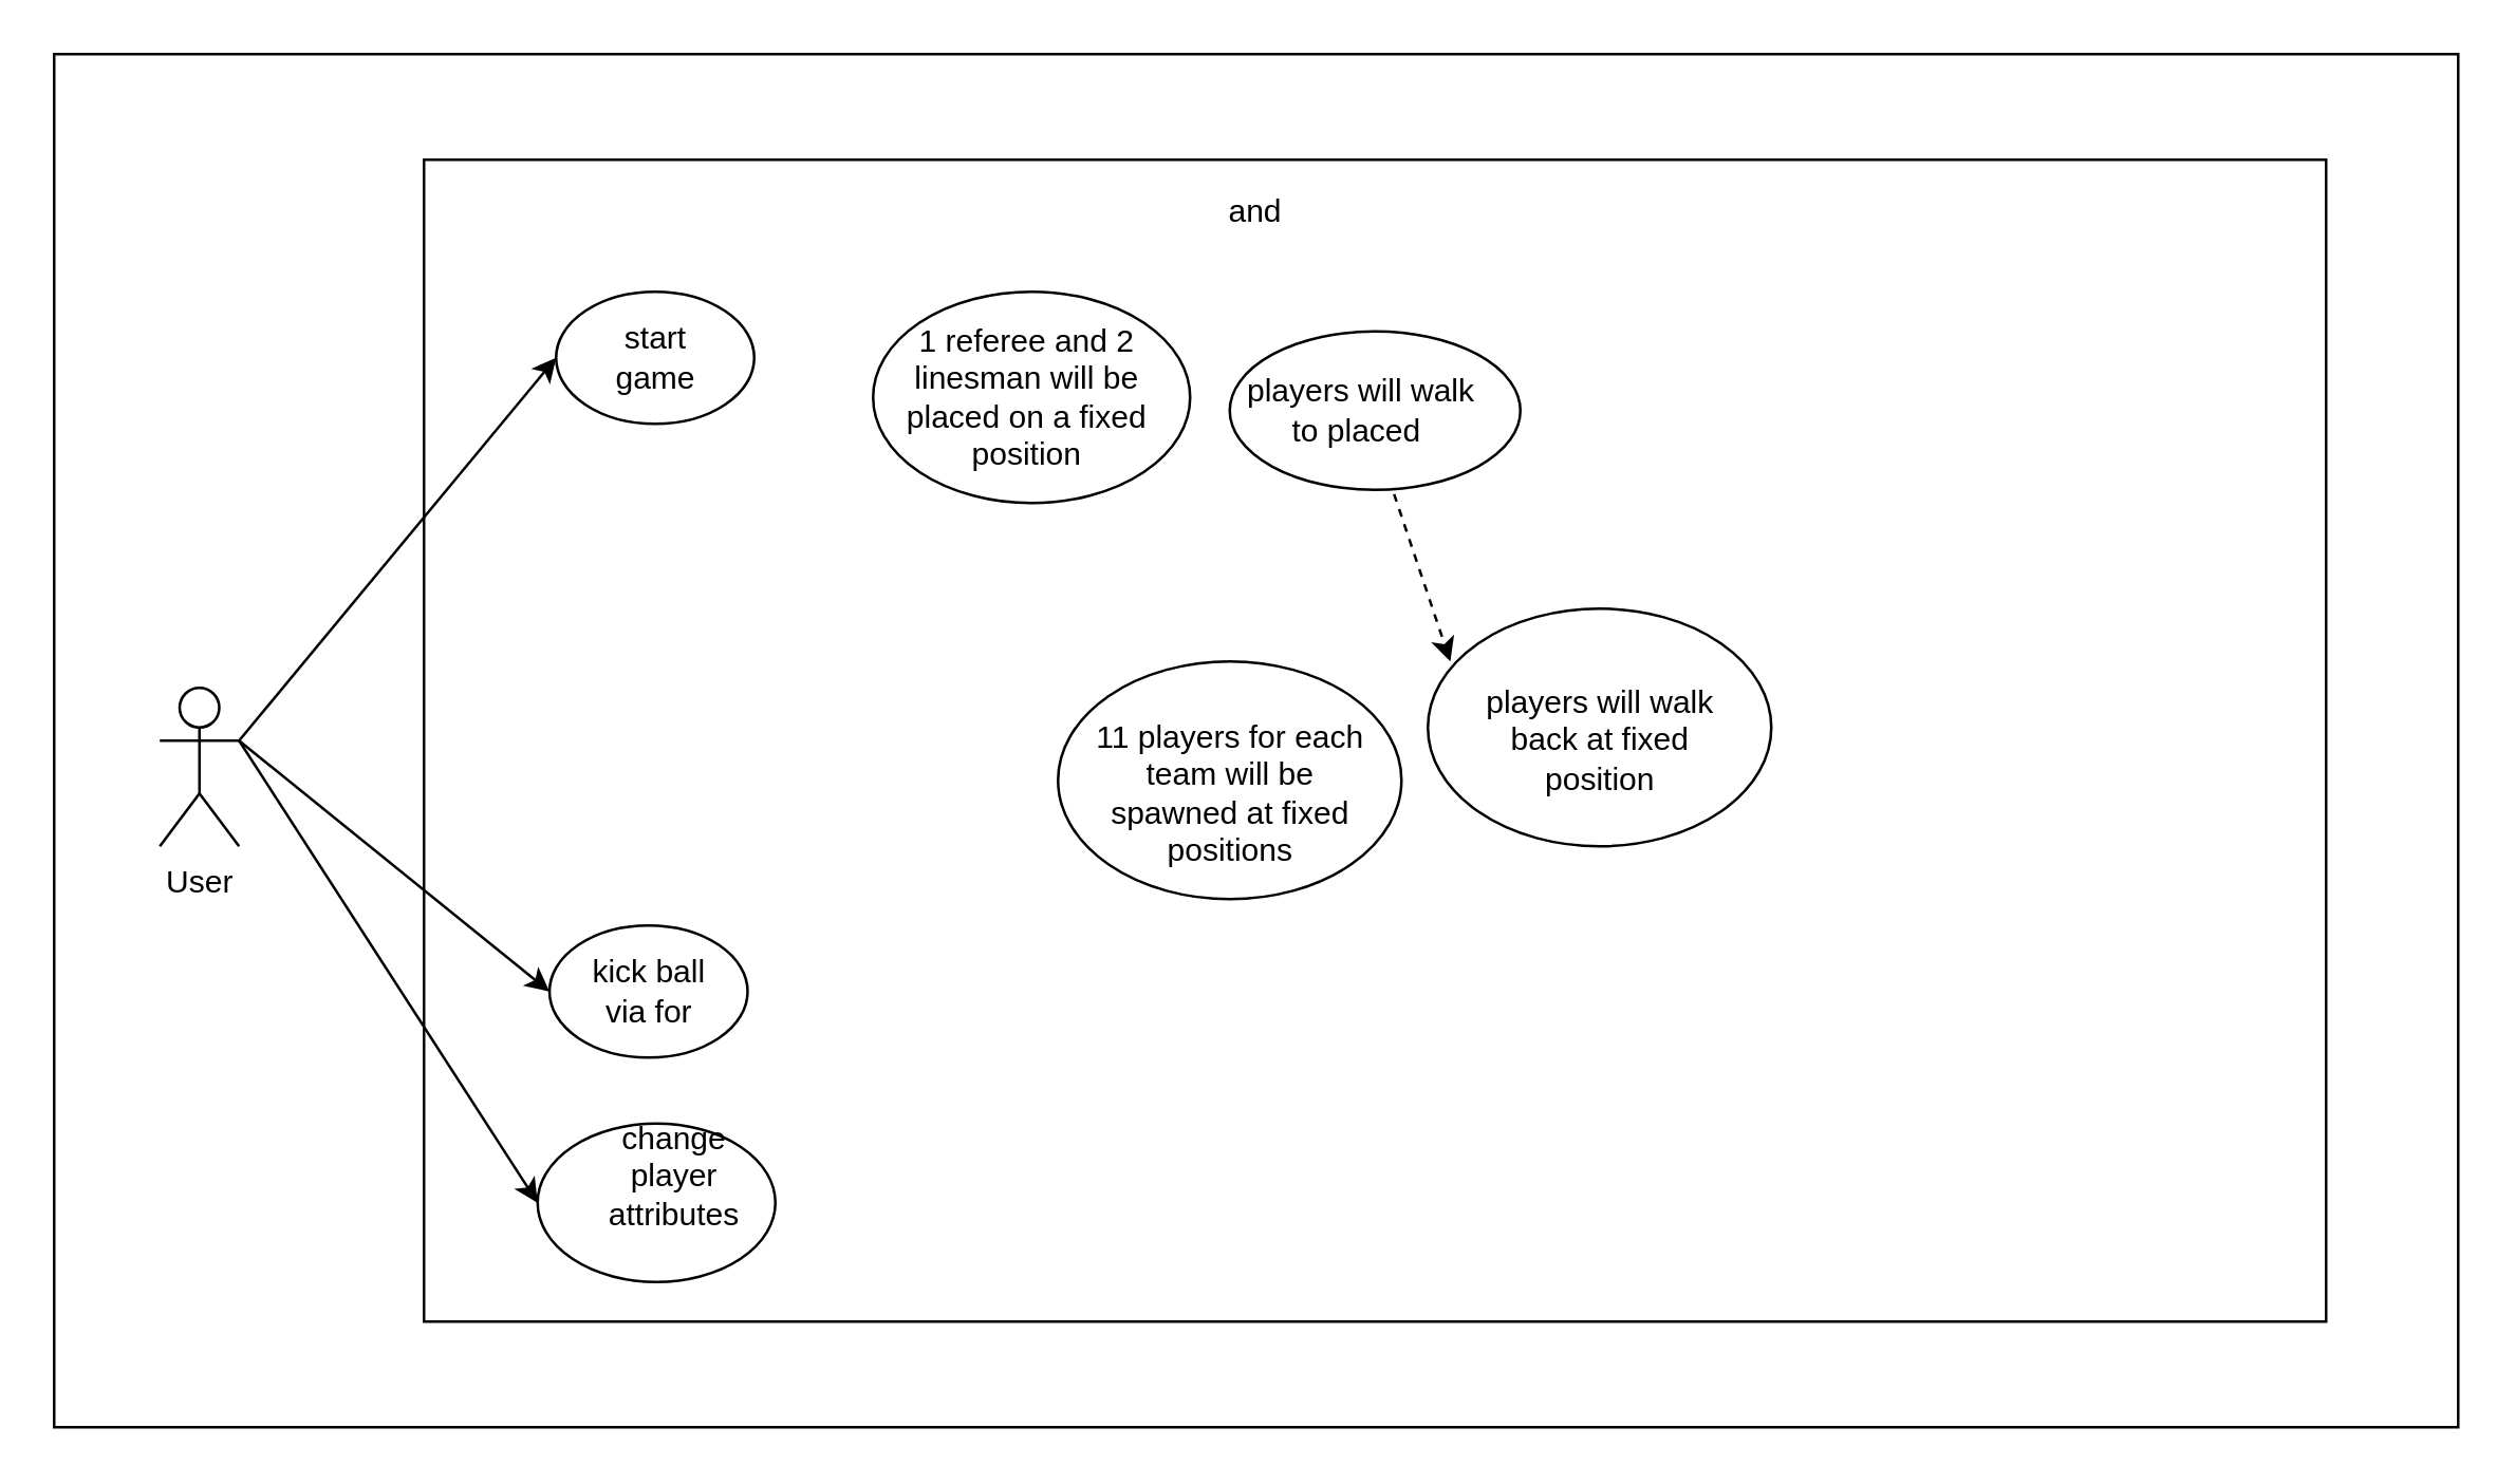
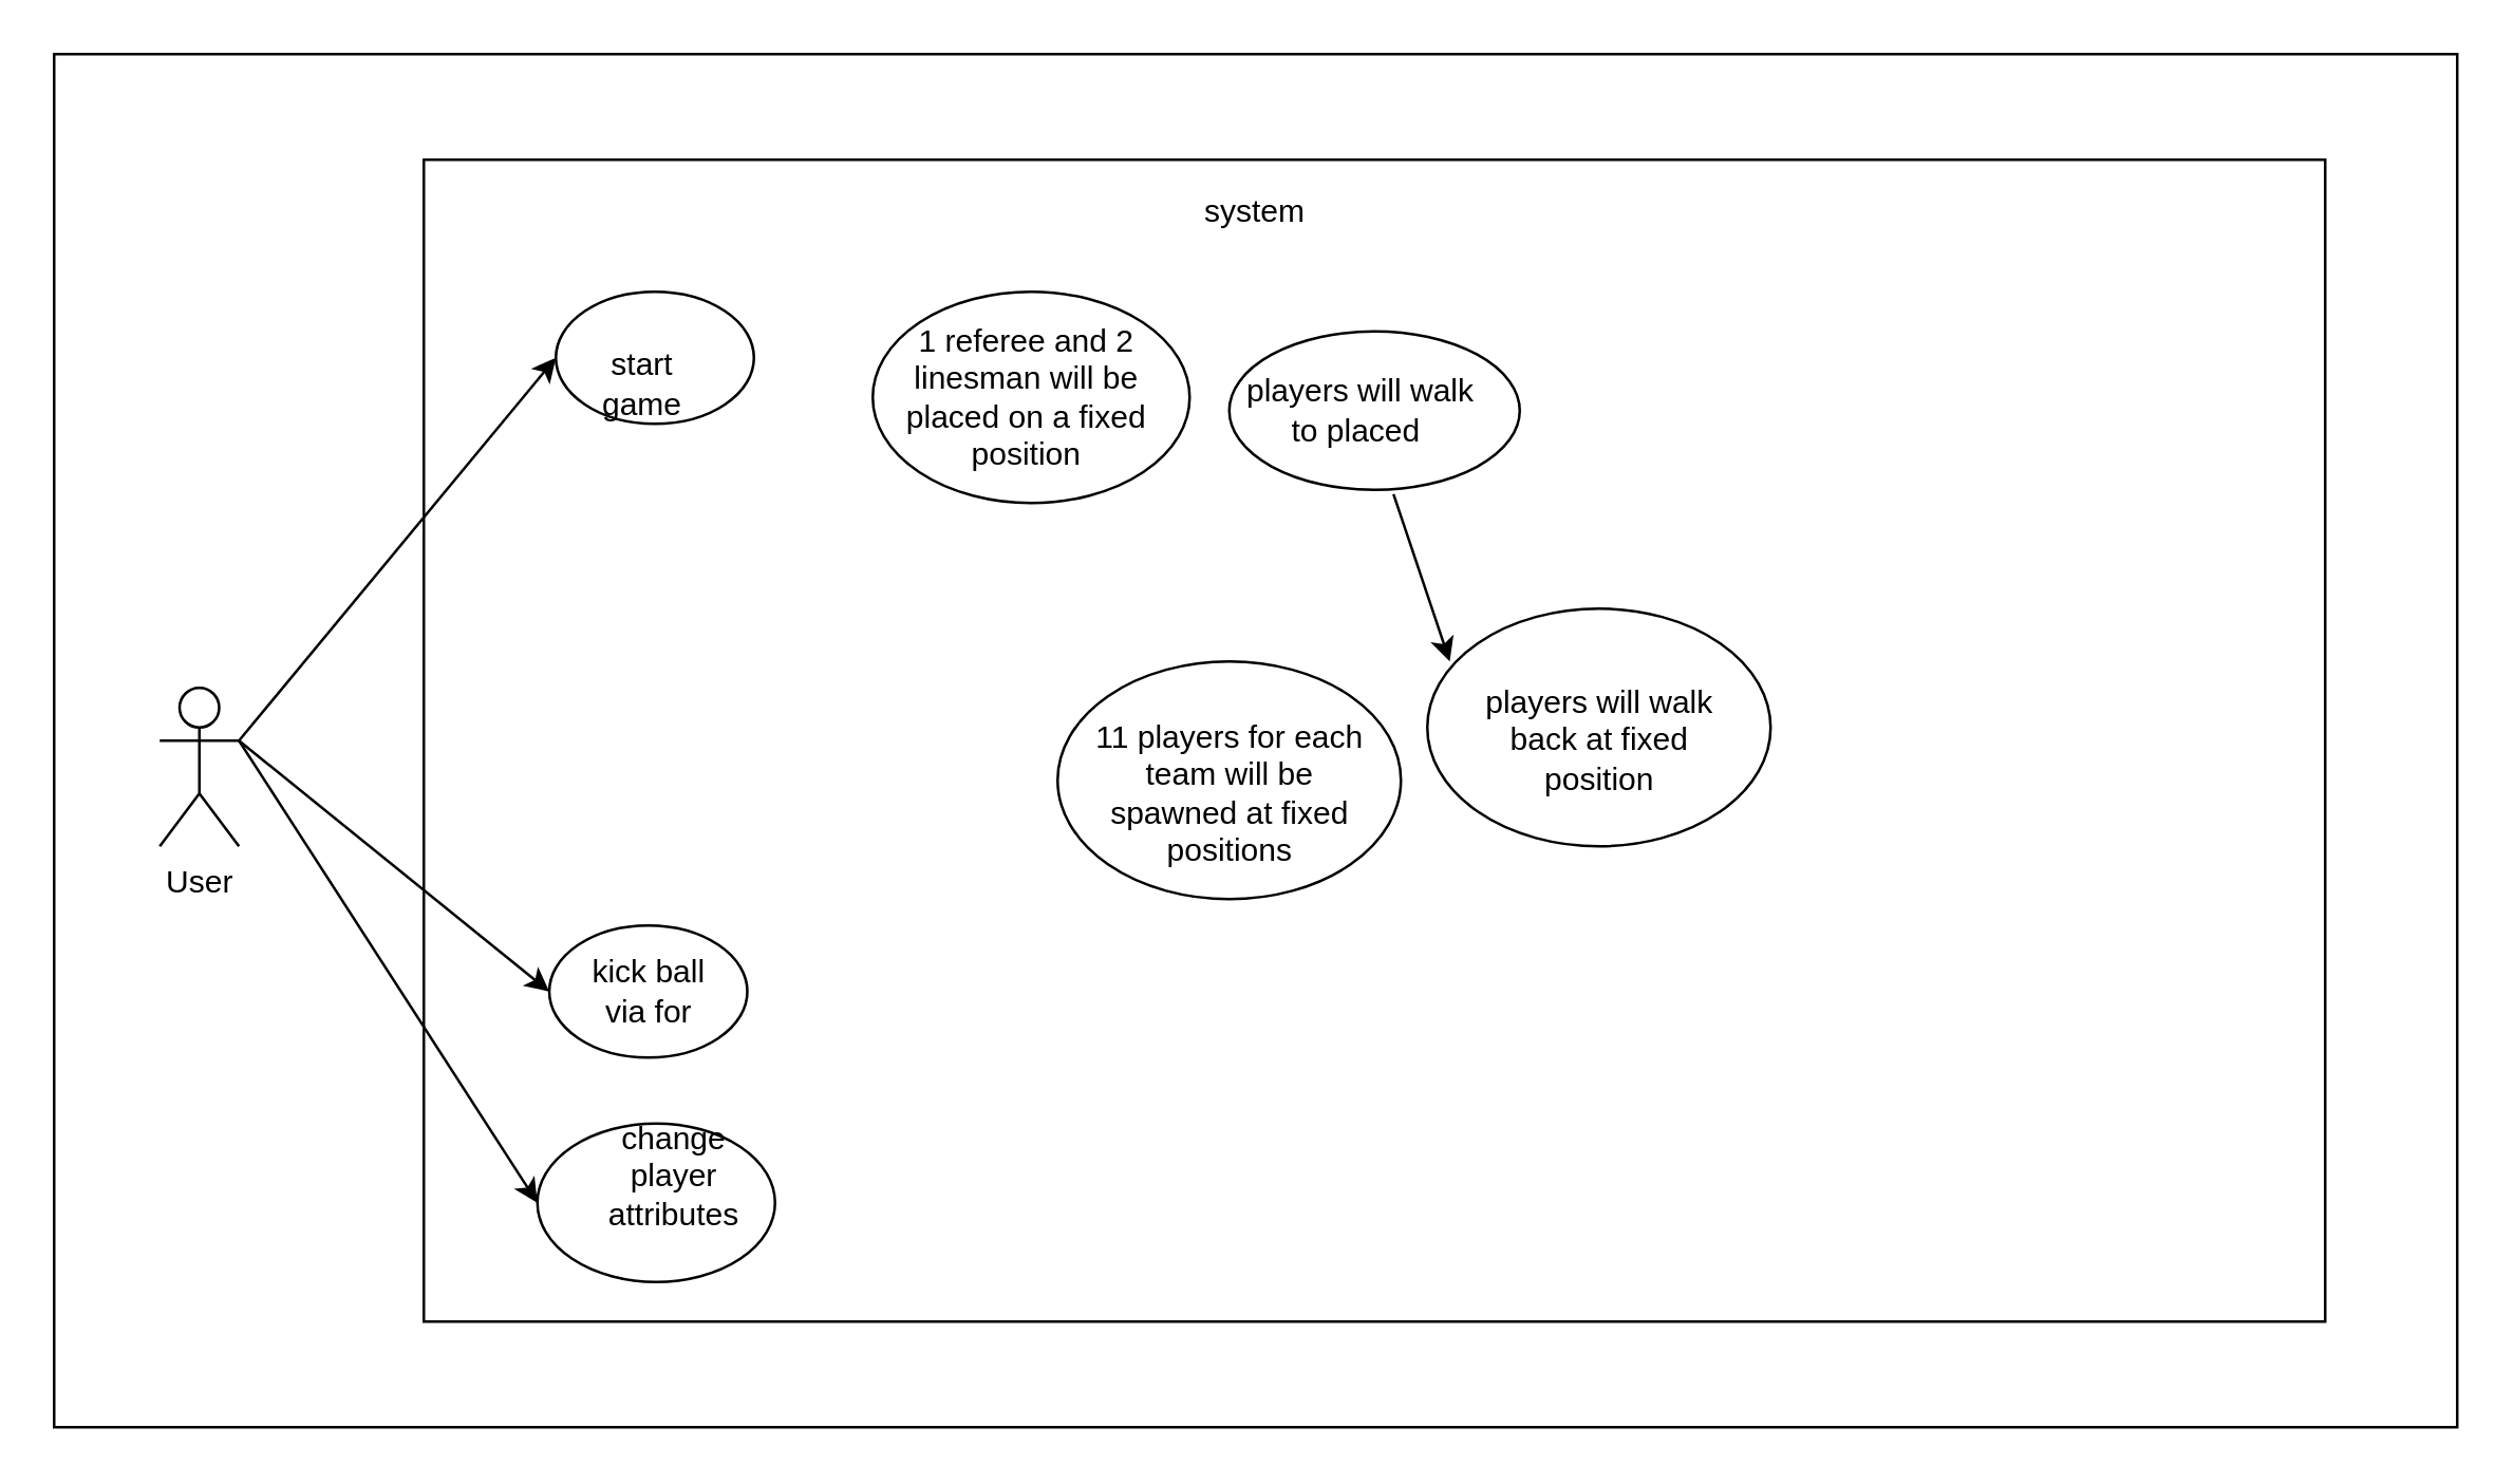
  <mxCell id="0" />
  <mxCell id="1" parent="0" />
  <mxCell id="2" value="" style="rounded=0;whiteSpace=wrap;html=1;" vertex="1" parent="1"><mxGeometry x="20" y="20" width="910" height="520" as="geometry" /></mxCell>
  <mxCell id="3" value="" style="rounded=0;whiteSpace=wrap;html=1;" vertex="1" parent="1"><mxGeometry x="160" y="60" width="720" height="440" as="geometry" /></mxCell>
  <mxCell id="4" value="User" style="shape=umlActor;verticalLabelPosition=bottom;verticalAlign=top;html=1;outlineConnect=0;" vertex="1" parent="1"><mxGeometry x="60" y="260" width="30" height="60" as="geometry" /></mxCell>
- <mxCell id="5" value="and" style="text;html=1;strokeColor=none;fillColor=none;align=center;verticalAlign=middle;whiteSpace=wrap;rounded=0;" vertex="1" parent="1"><mxGeometry x="455" y="70" width="40" height="20" as="geometry" /></mxCell>
+ <mxCell id="5" value="system" style="text;html=1;strokeColor=none;fillColor=none;align=center;verticalAlign=middle;whiteSpace=wrap;rounded=0;" vertex="1" parent="1"><mxGeometry x="455" y="70" width="40" height="20" as="geometry" /></mxCell>
  <mxCell id="6" value="" style="ellipse;whiteSpace=wrap;html=1;" vertex="1" parent="1"><mxGeometry x="210" y="110" width="75" height="50" as="geometry" /></mxCell>
- <mxCell id="7" value="start game" style="text;html=1;strokeColor=none;fillColor=none;align=center;verticalAlign=middle;whiteSpace=wrap;rounded=0;" vertex="1" parent="1"><mxGeometry x="228" y="125" width="40" height="20" as="geometry" /></mxCell>
+ <mxCell id="7" value="start game" style="text;html=1;strokeColor=none;fillColor=none;align=center;verticalAlign=middle;whiteSpace=wrap;rounded=0;" vertex="1" parent="1"><mxGeometry x="223" y="135" width="40" height="20" as="geometry" /></mxCell>
  <mxCell id="8" value="" style="endArrow=classic;html=1;exitX=1;exitY=0.333;exitDx=0;exitDy=0;exitPerimeter=0;entryX=0;entryY=0.5;entryDx=0;entryDy=0;" edge="1" parent="1" source="4" target="6"><mxGeometry width="50" height="50" relative="1" as="geometry"><mxPoint x="70" y="240" as="sourcePoint" /><mxPoint x="120" y="190" as="targetPoint" /></mxGeometry></mxCell>
  <mxCell id="9" value="" style="ellipse;whiteSpace=wrap;html=1;" vertex="1" parent="1"><mxGeometry x="203" y="425" width="90" height="60" as="geometry" /></mxCell>
  <mxCell id="10" value="change player attributes" style="text;html=1;strokeColor=none;fillColor=none;align=center;verticalAlign=middle;whiteSpace=wrap;rounded=0;" vertex="1" parent="1"><mxGeometry x="220" y="435" width="70" height="20" as="geometry" /></mxCell>
  <mxCell id="11" value="" style="endArrow=classic;html=1;exitX=1;exitY=0.333;exitDx=0;exitDy=0;exitPerimeter=0;entryX=0;entryY=0.5;entryDx=0;entryDy=0;" edge="1" parent="1" source="4" target="9"><mxGeometry width="50" height="50" relative="1" as="geometry"><mxPoint x="100" y="290" as="sourcePoint" /><mxPoint x="220" y="145" as="targetPoint" /></mxGeometry></mxCell>
  <mxCell id="12" value="" style="endArrow=classic;html=1;entryX=0;entryY=0.5;entryDx=0;entryDy=0;" edge="1" parent="1" target="13"><mxGeometry width="50" height="50" relative="1" as="geometry"><mxPoint x="90" y="280" as="sourcePoint" /><mxPoint x="240" y="145" as="targetPoint" /></mxGeometry></mxCell>
  <mxCell id="13" value="" style="ellipse;whiteSpace=wrap;html=1;" vertex="1" parent="1"><mxGeometry x="207.5" y="350" width="75" height="50" as="geometry" /></mxCell>
  <mxCell id="14" value="kick ball via for" style="text;html=1;strokeColor=none;fillColor=none;align=center;verticalAlign=middle;whiteSpace=wrap;rounded=0;" vertex="1" parent="1"><mxGeometry x="222.75" y="365" width="44.5" height="20" as="geometry" /></mxCell>
  <mxCell id="15" value="" style="ellipse;whiteSpace=wrap;html=1;" vertex="1" parent="1"><mxGeometry x="330" y="110" width="120" height="80" as="geometry" /></mxCell>
  <mxCell id="16" value="1 referee and 2 linesman will be placed on a fixed position" style="text;html=1;strokeColor=none;fillColor=none;align=center;verticalAlign=middle;whiteSpace=wrap;rounded=0;" vertex="1" parent="1"><mxGeometry x="337" y="130" width="103" height="40" as="geometry" /></mxCell>
  <mxCell id="17" value="" style="ellipse;whiteSpace=wrap;html=1;" vertex="1" parent="1"><mxGeometry x="400" y="250" width="130" height="90" as="geometry" /></mxCell>
  <mxCell id="18" value="11 players for each team will be spawned at fixed positions" style="text;html=1;strokeColor=none;fillColor=none;align=center;verticalAlign=middle;whiteSpace=wrap;rounded=0;" vertex="1" parent="1"><mxGeometry x="408.5" y="270" width="113" height="60" as="geometry" /></mxCell>
  <mxCell id="19" value="" style="ellipse;whiteSpace=wrap;html=1;" vertex="1" parent="1"><mxGeometry x="465" y="125" width="110" height="60" as="geometry" /></mxCell>
  <mxCell id="20" value="players will walk to placed&amp;nbsp;" style="text;html=1;strokeColor=none;fillColor=none;align=center;verticalAlign=middle;whiteSpace=wrap;rounded=0;" vertex="1" parent="1"><mxGeometry x="465" y="125" width="100" height="60" as="geometry" /></mxCell>
  <mxCell id="21" value="" style="ellipse;whiteSpace=wrap;html=1;" vertex="1" parent="1"><mxGeometry x="540" y="230" width="130" height="90" as="geometry" /></mxCell>
  <mxCell id="22" value="players will walk back at fixed position" style="text;html=1;strokeColor=none;fillColor=none;align=center;verticalAlign=middle;whiteSpace=wrap;rounded=0;" vertex="1" parent="1"><mxGeometry x="548.5" y="250" width="113" height="60" as="geometry" /></mxCell>
- <mxCell id="23" value="" style="endArrow=classic;html=1;exitX=0.622;exitY=1.027;exitDx=0;exitDy=0;exitPerimeter=0;entryX=0;entryY=0;entryDx=0;entryDy=0;dashed=1;" edge="1" parent="1" source="20" target="22"><mxGeometry width="50" height="50" relative="1" as="geometry"><mxPoint x="100" y="290" as="sourcePoint" /><mxPoint x="220" y="145" as="targetPoint" /></mxGeometry></mxCell>
+ <mxCell id="23" value="" style="endArrow=classic;html=1;exitX=0.622;exitY=1.027;exitDx=0;exitDy=0;exitPerimeter=0;entryX=0;entryY=0;entryDx=0;entryDy=0;dashed=0;" edge="1" parent="1" source="20" target="22"><mxGeometry width="50" height="50" relative="1" as="geometry"><mxPoint x="100" y="290" as="sourcePoint" /><mxPoint x="220" y="145" as="targetPoint" /></mxGeometry></mxCell>
